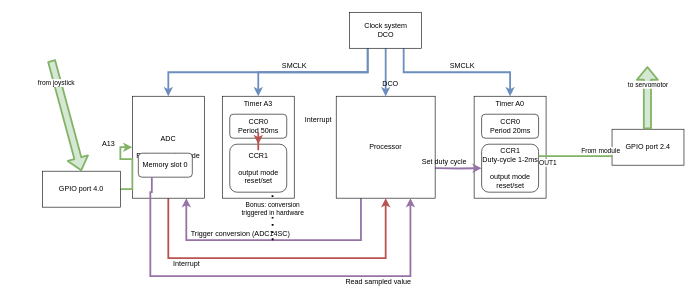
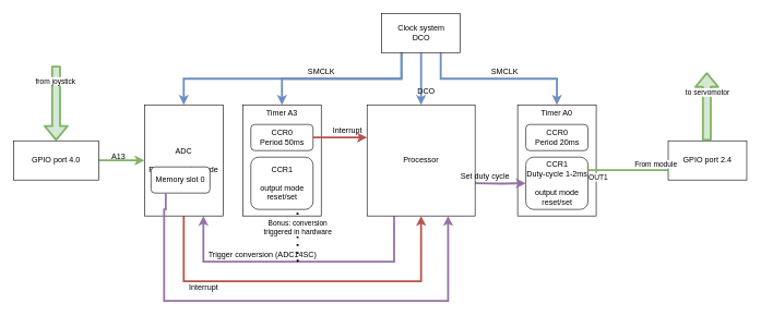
  <mxCell id="0" />
  <mxCell id="1" parent="0" />
  <mxCell id="2" style="edgeStyle=orthogonalEdgeStyle;rounded=0;orthogonalLoop=1;jettySize=auto;html=1;exitX=0.5;exitY=1;exitDx=0;exitDy=0;entryX=0.5;entryY=0;entryDx=0;entryDy=0;fillColor=#dae8fc;strokeColor=#6c8ebf;strokeWidth=3;" edge="1" parent="1" source="6" target="19"><mxGeometry relative="1" as="geometry" /></mxCell>
  <mxCell id="3" style="edgeStyle=orthogonalEdgeStyle;rounded=0;orthogonalLoop=1;jettySize=auto;html=1;exitX=0.75;exitY=1;exitDx=0;exitDy=0;entryX=0.5;entryY=0;entryDx=0;entryDy=0;fillColor=#dae8fc;strokeColor=#6c8ebf;strokeWidth=3;" edge="1" parent="1" source="6" target="8"><mxGeometry relative="1" as="geometry"><Array as="points"><mxPoint x="673" y="120" /><mxPoint x="850" y="120" /></Array></mxGeometry></mxCell>
  <mxCell id="4" style="edgeStyle=orthogonalEdgeStyle;rounded=0;orthogonalLoop=1;jettySize=auto;html=1;exitX=0.25;exitY=1;exitDx=0;exitDy=0;entryX=0.5;entryY=0;entryDx=0;entryDy=0;fillColor=#dae8fc;strokeColor=#6c8ebf;strokeWidth=3;" edge="1" parent="1" source="6" target="22"><mxGeometry relative="1" as="geometry" /></mxCell>
  <mxCell id="5" style="edgeStyle=orthogonalEdgeStyle;rounded=0;orthogonalLoop=1;jettySize=auto;html=1;exitX=0.25;exitY=1;exitDx=0;exitDy=0;fillColor=#dae8fc;strokeColor=#6c8ebf;strokeWidth=3;" edge="1" parent="1" source="6" target="28"><mxGeometry relative="1" as="geometry" /></mxCell>
  <mxCell id="6" value="&lt;div&gt;Clock system&lt;/div&gt;&lt;div&gt;DCO&lt;br&gt;&lt;/div&gt;" style="rounded=0;whiteSpace=wrap;html=1;" vertex="1" parent="1"><mxGeometry x="582.5" y="20" width="120" height="60" as="geometry" /></mxCell>
  <mxCell id="7" value="" style="group" vertex="1" connectable="0" parent="1"><mxGeometry x="790" y="160" width="120" height="170" as="geometry" /></mxCell>
  <mxCell id="8" value="&lt;div&gt;Timer A0&lt;/div&gt;&lt;div&gt;&lt;br&gt;&lt;/div&gt;&lt;div&gt;&lt;br&gt;&lt;/div&gt;&lt;div&gt;&lt;br&gt;&lt;/div&gt;&lt;div&gt;&lt;br&gt;&lt;/div&gt;&lt;div&gt;&lt;br&gt;&lt;/div&gt;&lt;div&gt;&lt;br&gt;&lt;/div&gt;&lt;div&gt;&lt;br&gt;&lt;/div&gt;&lt;div&gt;&lt;br&gt;&lt;/div&gt;&lt;div&gt;&lt;br&gt;&lt;/div&gt;&lt;div&gt;&lt;br&gt;&lt;/div&gt;" style="rounded=0;whiteSpace=wrap;html=1;" vertex="1" parent="7"><mxGeometry width="120" height="170" as="geometry" /></mxCell>
  <mxCell id="9" value="&lt;div&gt;CCR0&lt;/div&gt;&lt;div&gt;Period 20ms&lt;br&gt;&lt;/div&gt;" style="rounded=1;whiteSpace=wrap;html=1;" vertex="1" parent="7"><mxGeometry x="12.5" y="30" width="95" height="40" as="geometry" /></mxCell>
  <mxCell id="10" value="&lt;div&gt;CCR1&lt;/div&gt;&lt;div&gt;Duty-cycle 1-2ms&lt;/div&gt;&lt;div&gt;&lt;br&gt;&lt;/div&gt;&lt;div&gt;output mode reset/set&lt;br&gt;&lt;/div&gt;" style="rounded=1;whiteSpace=wrap;html=1;" vertex="1" parent="7"><mxGeometry x="12.5" y="80" width="95" height="80" as="geometry" /></mxCell>
  <mxCell id="11" value="&lt;div&gt;GPIO port 2.4&lt;/div&gt;" style="rounded=0;whiteSpace=wrap;html=1;" vertex="1" parent="1"><mxGeometry x="1020" y="215" width="120" height="60" as="geometry" /></mxCell>
  <mxCell id="12" value="" style="shape=flexArrow;endArrow=classic;html=1;exitX=0.5;exitY=0;exitDx=0;exitDy=0;fillColor=#d5e8d4;strokeColor=#82b366;strokeWidth=3;" edge="1" parent="1"><mxGeometry width="50" height="50" relative="1" as="geometry"><mxPoint x="1079" y="215" as="sourcePoint" /><mxPoint x="1079" y="110" as="targetPoint" /></mxGeometry></mxCell>
  <mxCell id="13" value="&lt;div&gt;to servomotor&lt;/div&gt;" style="edgeLabel;html=1;align=center;verticalAlign=middle;resizable=0;points=[];" vertex="1" connectable="0" parent="12"><mxGeometry x="0.429" y="-4" relative="1" as="geometry"><mxPoint x="-4" as="offset" /></mxGeometry></mxCell>
  <mxCell id="14" value="" style="endArrow=none;html=1;entryX=0;entryY=0.75;entryDx=0;entryDy=0;exitX=1;exitY=0.25;exitDx=0;exitDy=0;fillColor=#d5e8d4;strokeColor=#82b366;strokeWidth=3;" edge="1" parent="1" source="10" target="11"><mxGeometry width="50" height="50" relative="1" as="geometry"><mxPoint x="630" y="380" as="sourcePoint" /><mxPoint x="680" y="330" as="targetPoint" /></mxGeometry></mxCell>
  <mxCell id="15" value="OUT1" style="edgeLabel;html=1;align=center;verticalAlign=middle;resizable=0;points=[];" vertex="1" connectable="0" parent="14"><mxGeometry x="-0.747" y="-4" relative="1" as="geometry"><mxPoint y="6" as="offset" /></mxGeometry></mxCell>
  <mxCell id="16" value="From module" style="edgeLabel;html=1;align=center;verticalAlign=middle;resizable=0;points=[];" vertex="1" connectable="0" parent="14"><mxGeometry x="0.69" y="1" relative="1" as="geometry"><mxPoint x="-1.5" y="-9" as="offset" /></mxGeometry></mxCell>
  <mxCell id="17" style="edgeStyle=orthogonalEdgeStyle;rounded=0;orthogonalLoop=1;jettySize=auto;html=1;entryX=0;entryY=0.5;entryDx=0;entryDy=0;fillColor=#e1d5e7;strokeColor=#9673a6;strokeWidth=3;" edge="1" parent="1" target="10"><mxGeometry relative="1" as="geometry"><mxPoint x="725" y="280" as="sourcePoint" /></mxGeometry></mxCell>
  <mxCell id="18" style="edgeStyle=orthogonalEdgeStyle;rounded=0;orthogonalLoop=1;jettySize=auto;html=1;exitX=0.25;exitY=1;exitDx=0;exitDy=0;entryX=0.75;entryY=1;entryDx=0;entryDy=0;fillColor=#e1d5e7;strokeColor=#9673a6;strokeWidth=3;" edge="1" parent="1" source="19" target="28"><mxGeometry relative="1" as="geometry"><Array as="points"><mxPoint x="601" y="400" /><mxPoint x="310" y="400" /></Array></mxGeometry></mxCell>
  <mxCell id="19" value="Processor" style="rounded=0;whiteSpace=wrap;html=1;" vertex="1" parent="1"><mxGeometry x="560" y="160" width="165" height="170" as="geometry" /></mxCell>
  <mxCell id="20" value="Set duty cycle" style="text;html=1;align=center;verticalAlign=middle;resizable=0;points=[];autosize=1;" vertex="1" parent="1"><mxGeometry x="695" y="260" width="90" height="20" as="geometry" /></mxCell>
  <mxCell id="21" value="" style="group" vertex="1" connectable="0" parent="1"><mxGeometry x="370" y="160" width="120" height="170" as="geometry" /></mxCell>
  <mxCell id="22" value="&lt;div&gt;Timer A3&lt;/div&gt;&lt;div&gt;&lt;br&gt;&lt;/div&gt;&lt;div&gt;&lt;br&gt;&lt;/div&gt;&lt;div&gt;&lt;br&gt;&lt;/div&gt;&lt;div&gt;&lt;br&gt;&lt;/div&gt;&lt;div&gt;&lt;br&gt;&lt;/div&gt;&lt;div&gt;&lt;br&gt;&lt;/div&gt;&lt;div&gt;&lt;br&gt;&lt;/div&gt;&lt;div&gt;&lt;br&gt;&lt;/div&gt;&lt;div&gt;&lt;br&gt;&lt;/div&gt;&lt;div&gt;&lt;br&gt;&lt;/div&gt;" style="rounded=0;whiteSpace=wrap;html=1;" vertex="1" parent="21"><mxGeometry width="120" height="170" as="geometry" /></mxCell>
  <mxCell id="23" value="&lt;div&gt;CCR0&lt;/div&gt;&lt;div&gt;Period 50ms&lt;br&gt;&lt;/div&gt;" style="rounded=1;whiteSpace=wrap;html=1;" vertex="1" parent="21"><mxGeometry x="12.5" y="30" width="95" height="40" as="geometry" /></mxCell>
  <mxCell id="24" value="&lt;div&gt;CCR1&lt;/div&gt;&lt;div&gt;&lt;br&gt;&lt;/div&gt;&lt;div&gt;output mode reset/set&lt;br&gt;&lt;/div&gt;" style="rounded=1;whiteSpace=wrap;html=1;" vertex="1" parent="21"><mxGeometry x="12.5" y="80" width="95" height="80" as="geometry" /></mxCell>
- <mxCell id="25" value="" style="edgeStyle=orthogonalEdgeStyle;rounded=0;orthogonalLoop=1;jettySize=auto;html=1;fillColor=#f8cecc;strokeColor=#b85450;strokeWidth=3;" edge="1" parent="1" source="23" target="24"><mxGeometry relative="1" as="geometry" /></mxCell>
+ <mxCell id="25" value="" style="edgeStyle=orthogonalEdgeStyle;rounded=0;orthogonalLoop=1;jettySize=auto;html=1;entryX=0;entryY=0.294;entryDx=0;entryDy=0;entryPerimeter=0;fillColor=#f8cecc;strokeColor=#b85450;strokeWidth=3;" edge="1" parent="1" source="23" target="19"><mxGeometry relative="1" as="geometry" /></mxCell>
  <mxCell id="26" value="&lt;div&gt;Interrupt&lt;/div&gt;" style="text;html=1;align=center;verticalAlign=middle;resizable=0;points=[];autosize=1;" vertex="1" parent="1"><mxGeometry x="500" y="190" width="60" height="20" as="geometry" /></mxCell>
  <mxCell id="27" style="edgeStyle=orthogonalEdgeStyle;rounded=0;orthogonalLoop=1;jettySize=auto;html=1;exitX=0.5;exitY=1;exitDx=0;exitDy=0;entryX=0.5;entryY=1;entryDx=0;entryDy=0;fillColor=#f8cecc;strokeColor=#b85450;strokeWidth=3;" edge="1" parent="1" source="28" target="19"><mxGeometry relative="1" as="geometry"><Array as="points"><mxPoint x="280" y="430" /><mxPoint x="643" y="430" /></Array></mxGeometry></mxCell>
  <mxCell id="28" value="&lt;div&gt;ADC&lt;/div&gt;&lt;div&gt;&lt;br&gt;&lt;/div&gt;&lt;div&gt;Pulse-sample mode&lt;br&gt;&lt;/div&gt;" style="rounded=0;whiteSpace=wrap;html=1;" vertex="1" parent="1"><mxGeometry x="220" y="160" width="120" height="170" as="geometry" /></mxCell>
  <mxCell id="29" value="Trigger conversion (ADC14SC)" style="text;html=1;align=center;verticalAlign=middle;resizable=0;points=[];autosize=1;" vertex="1" parent="1"><mxGeometry x="310" y="380" width="180" height="20" as="geometry" /></mxCell>
  <mxCell id="30" value="" style="endArrow=none;dashed=1;html=1;dashPattern=1 3;strokeWidth=3;entryX=0.75;entryY=1;entryDx=0;entryDy=0;" edge="1" parent="1" target="24"><mxGeometry width="50" height="50" relative="1" as="geometry"><mxPoint x="454" y="400" as="sourcePoint" /><mxPoint x="680" y="340" as="targetPoint" /></mxGeometry></mxCell>
  <mxCell id="31" value="&lt;div&gt;Bonus: conversion&lt;/div&gt;&lt;div&gt; triggered in hardware&lt;/div&gt;" style="edgeLabel;html=1;align=center;verticalAlign=middle;resizable=0;points=[];" vertex="1" connectable="0" parent="30"><mxGeometry x="0.333" relative="1" as="geometry"><mxPoint as="offset" /></mxGeometry></mxCell>
- <mxCell id="32" value="Read sampled value" style="text;html=1;align=center;verticalAlign=middle;resizable=0;points=[];autosize=1;" vertex="1" parent="1"><mxGeometry x="570" y="460" width="120" height="20" as="geometry" /></mxCell>
  <mxCell id="33" value="Interrupt" style="text;html=1;align=center;verticalAlign=middle;resizable=0;points=[];autosize=1;" vertex="1" parent="1"><mxGeometry x="280" y="430" width="60" height="20" as="geometry" /></mxCell>
  <mxCell id="34" style="edgeStyle=orthogonalEdgeStyle;rounded=0;orthogonalLoop=1;jettySize=auto;html=1;entryX=0;entryY=0.5;entryDx=0;entryDy=0;fillColor=#d5e8d4;strokeColor=#82b366;strokeWidth=3;" edge="1" parent="1" source="35" target="28"><mxGeometry relative="1" as="geometry" /></mxCell>
- <mxCell id="35" value="&lt;div&gt;GPIO port 4.0&lt;/div&gt;" style="rounded=0;whiteSpace=wrap;html=1;" vertex="1" parent="1"><mxGeometry x="70" y="285" width="130" height="60" as="geometry" /></mxCell>
+ <mxCell id="35" value="&lt;div&gt;GPIO port 4.0&lt;/div&gt;" style="rounded=0;whiteSpace=wrap;html=1;" vertex="1" parent="1"><mxGeometry x="20" y="215" width="130" height="60" as="geometry" /></mxCell>
  <mxCell id="36" value="A13" style="text;html=1;align=center;verticalAlign=middle;resizable=0;points=[];autosize=1;" vertex="1" parent="1"><mxGeometry x="160" y="230" width="40" height="20" as="geometry" /></mxCell>
  <mxCell id="37" value="" style="shape=flexArrow;endArrow=classic;html=1;entryX=0.5;entryY=0;entryDx=0;entryDy=0;fillColor=#d5e8d4;strokeColor=#82b366;strokeWidth=3;" edge="1" parent="1" target="35"><mxGeometry width="50" height="50" relative="1" as="geometry"><mxPoint x="85" y="100" as="sourcePoint" /><mxPoint x="570" y="340" as="targetPoint" /></mxGeometry></mxCell>
  <mxCell id="38" value="from joystick" style="edgeLabel;html=1;align=center;verticalAlign=middle;resizable=0;points=[];" vertex="1" connectable="0" parent="37"><mxGeometry x="-0.6" y="-2" relative="1" as="geometry"><mxPoint as="offset" /></mxGeometry></mxCell>
  <mxCell id="39" value="DCO" style="text;html=1;align=center;verticalAlign=middle;resizable=0;points=[];autosize=1;" vertex="1" parent="1"><mxGeometry x="625" y="130" width="50" height="20" as="geometry" /></mxCell>
  <mxCell id="40" value="SMCLK" style="text;html=1;align=center;verticalAlign=middle;resizable=0;points=[];autosize=1;" vertex="1" parent="1"><mxGeometry x="740" y="100" width="60" height="20" as="geometry" /></mxCell>
  <mxCell id="41" value="SMCLK" style="text;html=1;align=center;verticalAlign=middle;resizable=0;points=[];autosize=1;" vertex="1" parent="1"><mxGeometry x="460" y="100" width="60" height="20" as="geometry" /></mxCell>
  <mxCell id="42" value="Memory slot 0" style="rounded=1;whiteSpace=wrap;html=1;" vertex="1" parent="1"><mxGeometry x="230" y="255" width="90" height="40" as="geometry" /></mxCell>
  <mxCell id="43" style="edgeStyle=orthogonalEdgeStyle;rounded=0;orthogonalLoop=1;jettySize=auto;html=1;exitX=0.25;exitY=1;exitDx=0;exitDy=0;entryX=0.75;entryY=1;entryDx=0;entryDy=0;fillColor=#e1d5e7;strokeColor=#9673a6;strokeWidth=3;" edge="1" parent="1" source="42" target="19"><mxGeometry relative="1" as="geometry"><Array as="points"><mxPoint x="250" y="320" /><mxPoint x="250" y="460" /><mxPoint x="684" y="460" /></Array></mxGeometry></mxCell>
